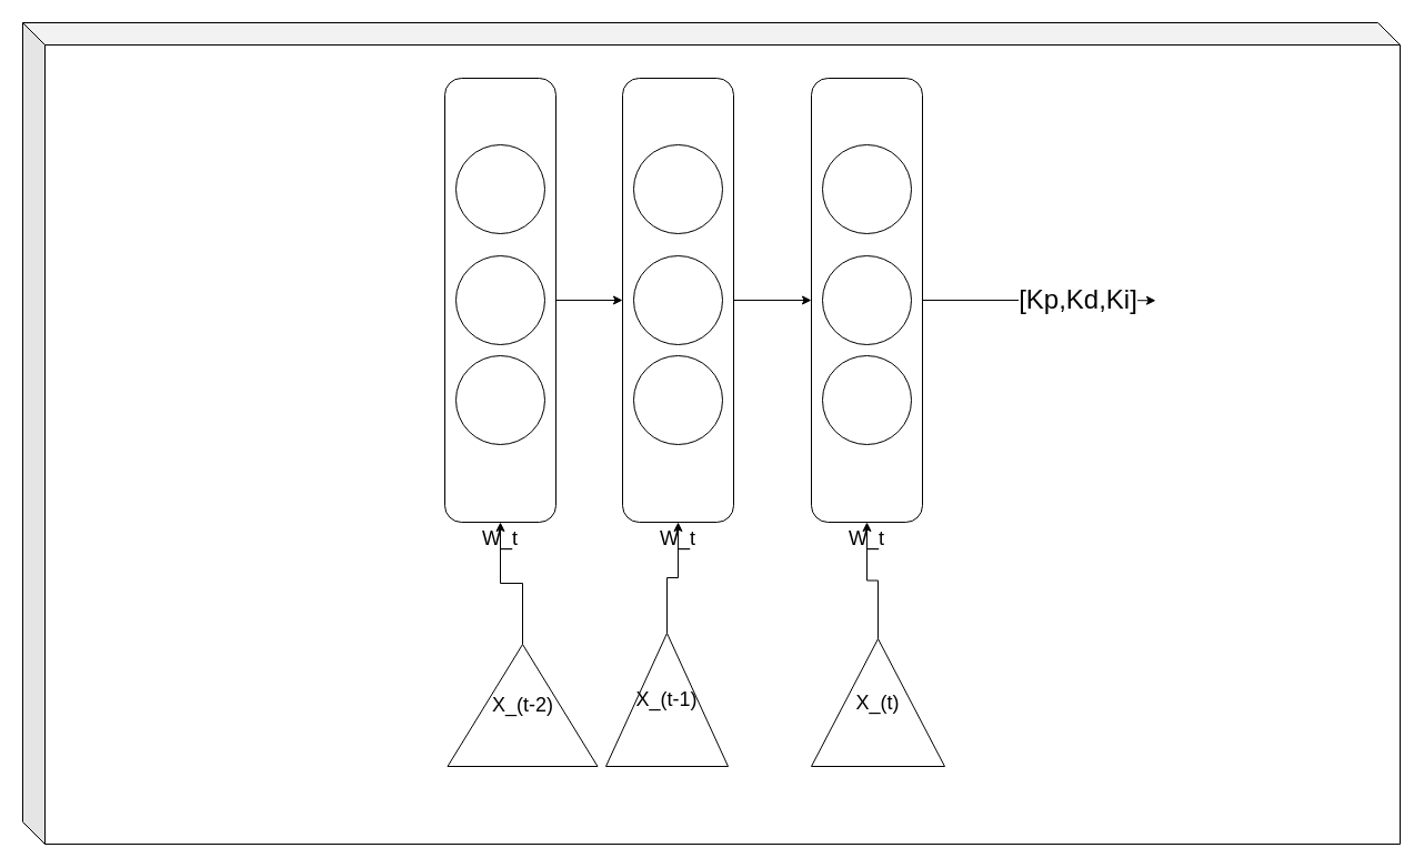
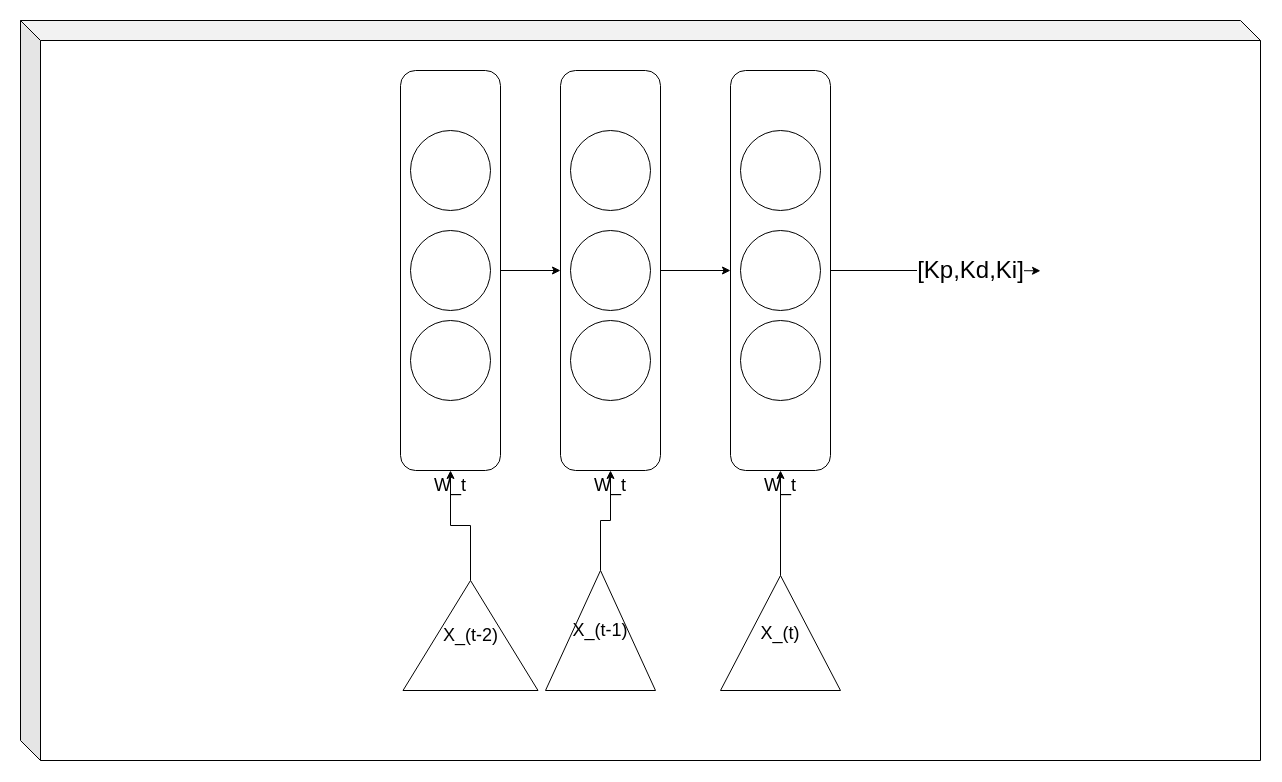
  <mxCell id="0" />
  <mxCell id="1" parent="0" />
  <mxCell id="2" value="" style="shape=cube;whiteSpace=wrap;html=1;boundedLbl=1;backgroundOutline=1;darkOpacity=0.05;darkOpacity2=0.1;" vertex="1" parent="1"><mxGeometry x="20" y="20" width="1240" height="740" as="geometry" /></mxCell>
  <mxCell id="3" style="edgeStyle=orthogonalEdgeStyle;rounded=0;orthogonalLoop=1;jettySize=auto;html=1;exitX=1;exitY=0.5;exitDx=0;exitDy=0;entryX=0;entryY=0.5;entryDx=0;entryDy=0;" edge="1" parent="1" source="4" target="9"><mxGeometry relative="1" as="geometry" /></mxCell>
  <mxCell id="4" value="" style="rounded=1;whiteSpace=wrap;html=1;" vertex="1" parent="1"><mxGeometry x="400" y="70" width="100" height="400" as="geometry" /></mxCell>
  <mxCell id="5" value="" style="ellipse;whiteSpace=wrap;html=1;aspect=fixed;" vertex="1" parent="1"><mxGeometry x="410" y="230" width="80" height="80" as="geometry" /></mxCell>
  <mxCell id="6" value="" style="ellipse;whiteSpace=wrap;html=1;aspect=fixed;" vertex="1" parent="1"><mxGeometry x="410" y="130" width="80" height="80" as="geometry" /></mxCell>
  <mxCell id="7" value="" style="ellipse;whiteSpace=wrap;html=1;aspect=fixed;" vertex="1" parent="1"><mxGeometry x="410" y="320" width="80" height="80" as="geometry" /></mxCell>
  <mxCell id="8" style="edgeStyle=orthogonalEdgeStyle;rounded=0;orthogonalLoop=1;jettySize=auto;html=1;exitX=1;exitY=0.5;exitDx=0;exitDy=0;entryX=0;entryY=0.5;entryDx=0;entryDy=0;" edge="1" parent="1" source="9" target="14"><mxGeometry relative="1" as="geometry" /></mxCell>
  <mxCell id="9" value="" style="rounded=1;whiteSpace=wrap;html=1;" vertex="1" parent="1"><mxGeometry x="560" y="70" width="100" height="400" as="geometry" /></mxCell>
  <mxCell id="10" value="" style="ellipse;whiteSpace=wrap;html=1;aspect=fixed;" vertex="1" parent="1"><mxGeometry x="570" y="230" width="80" height="80" as="geometry" /></mxCell>
  <mxCell id="11" value="" style="ellipse;whiteSpace=wrap;html=1;aspect=fixed;" vertex="1" parent="1"><mxGeometry x="570" y="130" width="80" height="80" as="geometry" /></mxCell>
  <mxCell id="12" value="" style="ellipse;whiteSpace=wrap;html=1;aspect=fixed;" vertex="1" parent="1"><mxGeometry x="570" y="320" width="80" height="80" as="geometry" /></mxCell>
  <mxCell id="13" value="&lt;font style=&quot;font-size: 24px;&quot;&gt;[Kp,Kd,Ki]&lt;br&gt;&lt;/font&gt;" style="edgeStyle=orthogonalEdgeStyle;rounded=0;orthogonalLoop=1;jettySize=auto;html=1;exitX=1;exitY=0.5;exitDx=0;exitDy=0;" edge="1" parent="1" source="14"><mxGeometry x="0.333" relative="1" as="geometry"><mxPoint x="1040" y="270.286" as="targetPoint" /><Array as="points"><mxPoint x="980" y="270" /><mxPoint x="980" y="270" /></Array><mxPoint as="offset" /></mxGeometry></mxCell>
  <mxCell id="14" value="" style="rounded=1;whiteSpace=wrap;html=1;" vertex="1" parent="1"><mxGeometry x="730" y="70" width="100" height="400" as="geometry" /></mxCell>
  <mxCell id="15" value="" style="ellipse;whiteSpace=wrap;html=1;aspect=fixed;" vertex="1" parent="1"><mxGeometry x="740" y="230" width="80" height="80" as="geometry" /></mxCell>
  <mxCell id="16" value="" style="ellipse;whiteSpace=wrap;html=1;aspect=fixed;" vertex="1" parent="1"><mxGeometry x="740" y="130" width="80" height="80" as="geometry" /></mxCell>
  <mxCell id="17" value="" style="ellipse;whiteSpace=wrap;html=1;aspect=fixed;" vertex="1" parent="1"><mxGeometry x="740" y="320" width="80" height="80" as="geometry" /></mxCell>
  <mxCell id="18" value="&lt;font style=&quot;font-size: 18px;&quot;&gt;W_t&lt;/font&gt;" style="text;html=1;strokeColor=none;fillColor=none;align=center;verticalAlign=middle;whiteSpace=wrap;rounded=0;" vertex="1" parent="1"><mxGeometry x="420" y="470" width="60" height="30" as="geometry" /></mxCell>
  <mxCell id="19" value="&lt;font style=&quot;font-size: 18px;&quot;&gt;W_t&lt;/font&gt;" style="text;html=1;strokeColor=none;fillColor=none;align=center;verticalAlign=middle;whiteSpace=wrap;rounded=0;" vertex="1" parent="1"><mxGeometry x="580" y="470" width="60" height="30" as="geometry" /></mxCell>
  <mxCell id="20" value="&lt;font style=&quot;font-size: 18px;&quot;&gt;W_t&lt;/font&gt;" style="text;html=1;strokeColor=none;fillColor=none;align=center;verticalAlign=middle;whiteSpace=wrap;rounded=0;" vertex="1" parent="1"><mxGeometry x="750" y="470" width="60" height="30" as="geometry" /></mxCell>
  <mxCell id="21" style="edgeStyle=orthogonalEdgeStyle;rounded=0;orthogonalLoop=1;jettySize=auto;html=1;exitX=1;exitY=0.5;exitDx=0;exitDy=0;" edge="1" parent="1" source="22" target="4"><mxGeometry relative="1" as="geometry" /></mxCell>
  <mxCell id="22" value="&lt;font style=&quot;font-size: 18px;&quot;&gt;X_(t-2)&lt;/font&gt;" style="triangle;whiteSpace=wrap;html=1;direction=north;" vertex="1" parent="1"><mxGeometry x="402.5" y="580" width="135" height="110" as="geometry" /></mxCell>
  <mxCell id="23" style="edgeStyle=orthogonalEdgeStyle;rounded=0;orthogonalLoop=1;jettySize=auto;html=1;exitX=1;exitY=0.5;exitDx=0;exitDy=0;" edge="1" parent="1" source="24" target="14"><mxGeometry relative="1" as="geometry" /></mxCell>
- <mxCell id="24" value="&lt;font style=&quot;font-size: 18px;&quot;&gt;X_(t)&lt;/font&gt;" style="triangle;whiteSpace=wrap;html=1;direction=north;" vertex="1" parent="1"><mxGeometry x="730" y="575" width="120" height="115" as="geometry" /></mxCell>
+ <mxCell id="24" value="&lt;font style=&quot;font-size: 18px;&quot;&gt;X_(t)&lt;/font&gt;" style="triangle;whiteSpace=wrap;html=1;direction=north;" vertex="1" parent="1"><mxGeometry x="720" y="575" width="120" height="115" as="geometry" /></mxCell>
  <mxCell id="25" style="edgeStyle=orthogonalEdgeStyle;rounded=0;orthogonalLoop=1;jettySize=auto;html=1;exitX=1;exitY=0.5;exitDx=0;exitDy=0;" edge="1" parent="1" source="26" target="9"><mxGeometry relative="1" as="geometry" /></mxCell>
  <mxCell id="26" value="&lt;font style=&quot;font-size: 18px;&quot;&gt;X_(t-1)&lt;/font&gt;" style="triangle;whiteSpace=wrap;html=1;direction=north;" vertex="1" parent="1"><mxGeometry x="545" y="570" width="110" height="120" as="geometry" /></mxCell>
